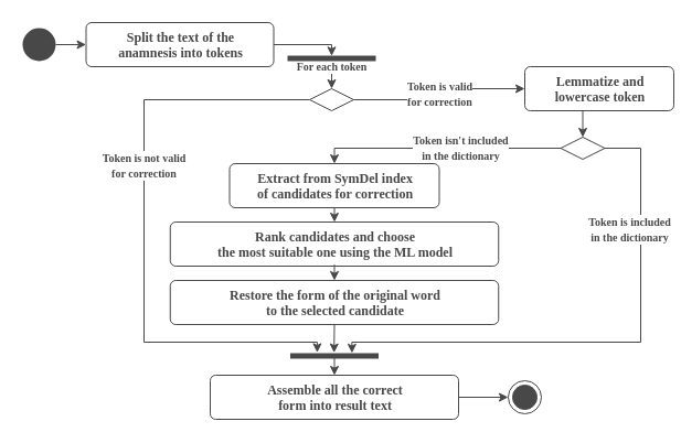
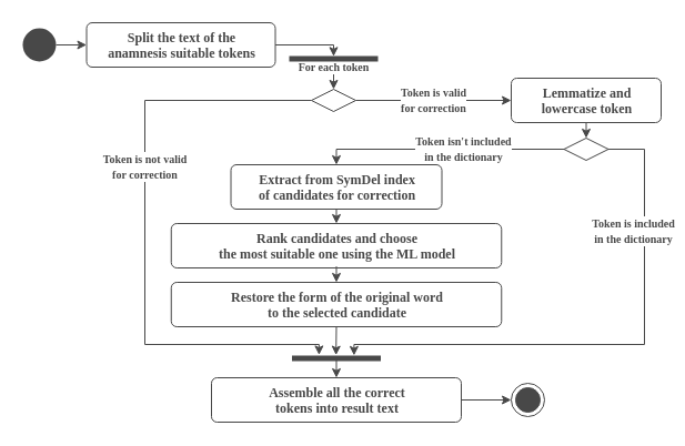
  <mxCell id="0" />
  <mxCell id="1" parent="0" />
  <mxCell id="2" style="edgeStyle=orthogonalEdgeStyle;rounded=0;orthogonalLoop=1;jettySize=auto;html=1;exitX=1;exitY=0.5;exitDx=0;exitDy=0;entryX=0;entryY=0.5;entryDx=0;entryDy=0;strokeColor=#484848;" parent="1" source="3" target="4" edge="1"><mxGeometry relative="1" as="geometry"><Array as="points" /><mxPoint x="247.5" y="144" as="targetPoint" /></mxGeometry></mxCell>
  <mxCell id="3" value="" style="ellipse;fillColor=#484848;strokeColor=none;" parent="1" vertex="1"><mxGeometry x="20" y="25" width="30" height="30" as="geometry" /></mxCell>
- <mxCell id="4" value="&lt;font color=&quot;#484848&quot;&gt;&lt;b&gt;Split the text of the &lt;br&gt;anamnesis into tokens&lt;/b&gt;&lt;/font&gt;" style="html=1;align=center;verticalAlign=top;rounded=1;absoluteArcSize=1;arcSize=10;dashed=0;fillColor=#FFFFFF;strokeColor=#484848;fontFamily=Montserrat Semibold;" parent="1" vertex="1"><mxGeometry x="77.5" y="20" width="170" height="40" as="geometry" /></mxCell>
+ <mxCell id="4" value="&lt;font color=&quot;#484848&quot;&gt;&lt;b&gt;Split the text of the &lt;br&gt;anamnesis suitable tokens&lt;/b&gt;&lt;/font&gt;" style="html=1;align=center;verticalAlign=top;rounded=1;absoluteArcSize=1;arcSize=10;dashed=0;fillColor=#FFFFFF;strokeColor=#484848;fontFamily=Montserrat Semibold;" parent="1" vertex="1"><mxGeometry x="77.5" y="20" width="170" height="40" as="geometry" /></mxCell>
  <mxCell id="5" value="&lt;b style=&quot;color: rgb(72 , 72 , 72) ; font-family: &amp;#34;montserrat&amp;#34; ; font-size: x-small ; font-style: normal ; letter-spacing: normal ; text-align: center ; text-indent: 0px ; text-transform: none ; word-spacing: 0px&quot;&gt;For each token&lt;/b&gt;" style="edgeStyle=orthogonalEdgeStyle;rounded=0;orthogonalLoop=1;jettySize=auto;html=1;strokeColor=#484848;exitX=1.031;exitY=0.5;exitDx=0;exitDy=0;exitPerimeter=0;fontFamily=Montserrat Semibold;entryX=0.5;entryY=0;entryDx=0;entryDy=0;" parent="1" source="17" target="21" edge="1"><mxGeometry x="-0.61" relative="1" as="geometry"><mxPoint x="135" y="90" as="sourcePoint" /><mxPoint x="150" y="60" as="targetPoint" /><Array as="points" /><mxPoint as="offset" /></mxGeometry></mxCell>
  <mxCell id="6" value="" style="rhombus;strokeColor=#484848;fillColor=#FFFFFF;aspect=fixed;direction=north;rotation=90;fontFamily=Montserrat Semibold;" parent="1" vertex="1"><mxGeometry x="517.5" y="114" width="20" height="40" as="geometry" /></mxCell>
  <mxCell id="7" value="&lt;b style=&quot;border-color: var(--border-color); color: rgb(72, 72, 72); font-family: montserrat; font-size: x-small;&quot;&gt;Token isn't included&lt;br style=&quot;border-color: var(--border-color);&quot;&gt;in the dictionary&lt;/b&gt;&lt;font color=&quot;#484848&quot; face=&quot;montserrat&quot; size=&quot;1&quot;&gt;&lt;b&gt;&lt;br&gt;&lt;/b&gt;&lt;/font&gt;" style="edgeStyle=orthogonalEdgeStyle;rounded=0;orthogonalLoop=1;jettySize=auto;html=1;strokeColor=#484848;exitX=0;exitY=0.5;exitDx=0;exitDy=0;entryX=0.5;entryY=0;entryDx=0;entryDy=0;fontFamily=Montserrat Semibold;" parent="1" source="6" target="9" edge="1"><mxGeometry x="-0.17" relative="1" as="geometry"><mxPoint x="145" y="330" as="sourcePoint" /><mxPoint x="210" y="360" as="targetPoint" /><Array as="points"><mxPoint x="303" y="134" /></Array><mxPoint as="offset" /></mxGeometry></mxCell>
  <mxCell id="8" value="&lt;b style=&quot;border-color: var(--border-color); color: rgb(72, 72, 72); font-family: montserrat; font-size: x-small;&quot;&gt;Token is included &lt;br&gt;in the dictionary&lt;/b&gt;" style="edgeStyle=orthogonalEdgeStyle;rounded=0;orthogonalLoop=1;jettySize=auto;html=1;strokeColor=#484848;exitX=1;exitY=0.5;exitDx=0;exitDy=0;entryX=-0.016;entryY=0.301;entryDx=0;entryDy=0;entryPerimeter=0;fontFamily=Montserrat Semibold;" parent="1" source="6" target="18" edge="1"><mxGeometry x="-0.558" y="-10" relative="1" as="geometry"><mxPoint x="165" y="370" as="sourcePoint" /><mxPoint x="80" y="390" as="targetPoint" /><Array as="points"><mxPoint x="580" y="134" /><mxPoint x="580" y="310" /><mxPoint x="318" y="310" /></Array><mxPoint as="offset" /></mxGeometry></mxCell>
  <mxCell id="9" value="&lt;font color=&quot;#484848&quot;&gt;&lt;b&gt;Extract from SymDel index &lt;br&gt;of candidates for correction&lt;/b&gt;&lt;/font&gt;" style="html=1;align=center;verticalAlign=top;rounded=1;absoluteArcSize=1;arcSize=10;dashed=0;fillColor=#FFFFFF;strokeColor=#484848;fontFamily=Montserrat Semibold;" parent="1" vertex="1"><mxGeometry x="207.5" y="148" width="190" height="40" as="geometry" /></mxCell>
  <mxCell id="10" value="&lt;font data-font-src=&quot;https://fonts.googleapis.com/css?family=Montserrat+Medium&quot; color=&quot;#484848&quot;&gt;&lt;b style=&quot;&quot;&gt;Rank candidates and choose &lt;br&gt;the most suitable one using the ML model&lt;/b&gt;&lt;/font&gt;" style="html=1;align=center;verticalAlign=top;rounded=1;absoluteArcSize=1;arcSize=10;dashed=0;fillColor=#FFFFFF;strokeColor=#484848;fontFamily=Montserrat Semibold;" parent="1" vertex="1"><mxGeometry x="153.75" y="201" width="297.5" height="40" as="geometry" /></mxCell>
  <mxCell id="11" value="" style="edgeStyle=orthogonalEdgeStyle;rounded=0;orthogonalLoop=1;jettySize=auto;html=1;strokeColor=#484848;exitX=0.5;exitY=1;exitDx=0;exitDy=0;entryX=0.5;entryY=0;entryDx=0;entryDy=0;fontFamily=Montserrat Semibold;" parent="1" source="9" target="10" edge="1"><mxGeometry x="-0.111" relative="1" as="geometry"><mxPoint x="165" y="370" as="sourcePoint" /><mxPoint x="220" y="413.5" as="targetPoint" /><Array as="points" /><mxPoint as="offset" /></mxGeometry></mxCell>
- <mxCell id="12" value="&lt;font color=&quot;#484848&quot;&gt;&lt;b&gt;Assemble all the correct &lt;br&gt;form into result text&lt;/b&gt;&lt;/font&gt;" style="html=1;align=center;verticalAlign=top;rounded=1;absoluteArcSize=1;arcSize=10;dashed=0;fillColor=#FFFFFF;strokeColor=#484848;fontFamily=Montserrat Semibold;" parent="1" vertex="1"><mxGeometry x="190" y="340" width="225" height="40" as="geometry" /></mxCell>
+ <mxCell id="12" value="&lt;font color=&quot;#484848&quot;&gt;&lt;b&gt;Assemble all the correct &lt;br&gt;tokens into result text&lt;/b&gt;&lt;/font&gt;" style="html=1;align=center;verticalAlign=top;rounded=1;absoluteArcSize=1;arcSize=10;dashed=0;fillColor=#FFFFFF;strokeColor=#484848;fontFamily=Montserrat Semibold;" parent="1" vertex="1"><mxGeometry x="190" y="340" width="225" height="40" as="geometry" /></mxCell>
  <mxCell id="13" value="" style="edgeStyle=orthogonalEdgeStyle;rounded=0;orthogonalLoop=1;jettySize=auto;html=1;strokeColor=#484848;exitX=0.5;exitY=1;exitDx=0;exitDy=0;entryX=0.5;entryY=0;entryDx=0;entryDy=0;fontFamily=Montserrat Semibold;" parent="1" source="10" target="25" edge="1"><mxGeometry x="-0.111" relative="1" as="geometry"><mxPoint x="220" y="445" as="sourcePoint" /><mxPoint x="170" y="550" as="targetPoint" /><Array as="points"><mxPoint x="303" y="240" /><mxPoint x="303" y="240" /></Array><mxPoint as="offset" /></mxGeometry></mxCell>
  <mxCell id="14" value="" style="ellipse;html=1;shape=endState;fillColor=#484848;strokeColor=#484848;fontFamily=Montserrat Semibold;" parent="1" vertex="1"><mxGeometry x="460" y="345" width="30" height="30" as="geometry" /></mxCell>
  <mxCell id="15" value="" style="edgeStyle=orthogonalEdgeStyle;rounded=0;orthogonalLoop=1;jettySize=auto;html=1;strokeColor=#484848;exitX=1;exitY=0.5;exitDx=0;exitDy=0;entryX=0;entryY=0.5;entryDx=0;entryDy=0;fontFamily=Montserrat Semibold;" parent="1" source="12" target="14" edge="1"><mxGeometry x="-0.111" relative="1" as="geometry"><mxPoint x="382.5" y="340" as="sourcePoint" /><mxPoint x="382.5" y="390" as="targetPoint" /><Array as="points" /><mxPoint as="offset" /></mxGeometry></mxCell>
  <mxCell id="16" value="" style="edgeStyle=orthogonalEdgeStyle;rounded=0;orthogonalLoop=1;jettySize=auto;html=1;strokeColor=#484848;exitX=1;exitY=0.5;exitDx=0;exitDy=0;entryX=0.063;entryY=0.5;entryDx=0;entryDy=0;entryPerimeter=0;fontFamily=Montserrat Semibold;" parent="1" source="4" target="17" edge="1"><mxGeometry x="-0.111" relative="1" as="geometry"><mxPoint x="180" y="120" as="sourcePoint" /><mxPoint x="135" y="80" as="targetPoint" /><Array as="points"><mxPoint x="300" y="40" /></Array><mxPoint as="offset" /></mxGeometry></mxCell>
  <mxCell id="17" value="" style="html=1;points=[];perimeter=orthogonalPerimeter;strokeColor=none;fillColor=#484848;direction=south;fontFamily=Montserrat Semibold;" parent="1" vertex="1"><mxGeometry x="260" y="50" width="80" height="5" as="geometry" /></mxCell>
  <mxCell id="18" value="" style="html=1;points=[];perimeter=orthogonalPerimeter;strokeColor=none;fillColor=#484848;direction=south;fontFamily=Montserrat Semibold;" parent="1" vertex="1"><mxGeometry x="262.5" y="320" width="80" height="5" as="geometry" /></mxCell>
  <mxCell id="19" value="" style="edgeStyle=orthogonalEdgeStyle;rounded=0;orthogonalLoop=1;jettySize=auto;html=1;strokeColor=#484848;entryX=0.5;entryY=0;entryDx=0;entryDy=0;exitX=0.874;exitY=0.5;exitDx=0;exitDy=0;exitPerimeter=0;fontFamily=Montserrat Semibold;" parent="1" source="18" target="12" edge="1"><mxGeometry x="-0.111" relative="1" as="geometry"><mxPoint x="302.5" y="330" as="sourcePoint" /><mxPoint x="332.5" y="337.42" as="targetPoint" /><Array as="points" /><mxPoint as="offset" /></mxGeometry></mxCell>
- <mxCell id="20" value="&lt;font color=&quot;#484848&quot;&gt;&lt;b&gt;Lemmatize and &lt;br&gt;lowercase token&lt;/b&gt;&lt;/font&gt;" style="html=1;align=center;verticalAlign=top;rounded=1;absoluteArcSize=1;arcSize=10;dashed=0;fillColor=#FFFFFF;strokeColor=#484848;fontFamily=Montserrat Semibold;" parent="1" vertex="1"><mxGeometry x="475" y="60" width="135" height="40" as="geometry" /></mxCell>
+ <mxCell id="20" value="&lt;font color=&quot;#484848&quot;&gt;&lt;b&gt;Lemmatize and &lt;br&gt;lowercase token&lt;/b&gt;&lt;/font&gt;" style="html=1;align=center;verticalAlign=top;rounded=1;absoluteArcSize=1;arcSize=10;dashed=0;fillColor=#FFFFFF;strokeColor=#484848;fontFamily=Montserrat Semibold;" parent="1" vertex="1"><mxGeometry x="460" y="70" width="135" height="40" as="geometry" /></mxCell>
  <mxCell id="21" value="" style="rhombus;strokeColor=#484848;fillColor=#FFFFFF;aspect=fixed;direction=north;rotation=90;fontFamily=Montserrat Semibold;" parent="1" vertex="1"><mxGeometry x="290" y="70" width="20" height="40" as="geometry" /></mxCell>
  <mxCell id="22" value="&lt;font size=&quot;1&quot; face=&quot;montserrat&quot; color=&quot;#484848&quot;&gt;&lt;b&gt;Token is not valid &lt;br&gt;for correction&lt;/b&gt;&lt;/font&gt;" style="edgeStyle=orthogonalEdgeStyle;rounded=0;orthogonalLoop=1;jettySize=auto;html=1;strokeColor=#484848;exitX=0;exitY=0.5;exitDx=0;exitDy=0;fontFamily=Montserrat Semibold;entryX=-0.111;entryY=0.695;entryDx=0;entryDy=0;entryPerimeter=0;" parent="1" source="21" target="18" edge="1"><mxGeometry x="-0.217" relative="1" as="geometry"><mxPoint x="125" y="240" as="sourcePoint" /><mxPoint x="120" y="550" as="targetPoint" /><Array as="points"><mxPoint x="130" y="90" /><mxPoint x="130" y="310" /><mxPoint x="287" y="310" /></Array><mxPoint as="offset" /></mxGeometry></mxCell>
  <mxCell id="23" value="&lt;font color=&quot;#484848&quot; face=&quot;montserrat&quot; size=&quot;1&quot;&gt;&lt;b&gt;Token is valid &lt;br&gt;for correction&lt;/b&gt;&lt;br&gt;&lt;/font&gt;" style="edgeStyle=orthogonalEdgeStyle;rounded=0;orthogonalLoop=1;jettySize=auto;html=1;strokeColor=#484848;exitX=1;exitY=0.5;exitDx=0;exitDy=0;fontFamily=Montserrat Semibold;entryX=0;entryY=0.5;entryDx=0;entryDy=0;" parent="1" source="21" target="20" edge="1"><mxGeometry relative="1" as="geometry"><mxPoint x="165" y="240" as="sourcePoint" /><mxPoint x="240" y="190" as="targetPoint" /><Array as="points" /><mxPoint as="offset" /></mxGeometry></mxCell>
  <mxCell id="24" value="&lt;font color=&quot;#484848&quot; face=&quot;montserrat&quot; size=&quot;1&quot;&gt;&lt;b&gt;&lt;br&gt;&lt;/b&gt;&lt;/font&gt;" style="edgeStyle=orthogonalEdgeStyle;rounded=0;orthogonalLoop=1;jettySize=auto;html=1;strokeColor=#484848;exitX=0.5;exitY=1;exitDx=0;exitDy=0;entryX=0.5;entryY=0;entryDx=0;entryDy=0;fontFamily=Montserrat Semibold;" parent="1" source="20" target="6" edge="1"><mxGeometry x="0.412" relative="1" as="geometry"><mxPoint x="165" y="240" as="sourcePoint" /><mxPoint x="215" y="405" as="targetPoint" /><Array as="points" /><mxPoint as="offset" /></mxGeometry></mxCell>
  <mxCell id="25" value="&lt;font color=&quot;#484848&quot;&gt;&lt;b&gt;Restore the form of the original word &lt;br&gt;to the selected candidate&lt;/b&gt;&lt;/font&gt;" style="html=1;align=center;verticalAlign=top;rounded=1;absoluteArcSize=1;arcSize=10;dashed=0;fillColor=#FFFFFF;strokeColor=#484848;fontFamily=Montserrat Semibold;" vertex="1" parent="1"><mxGeometry x="153.75" y="254" width="297.5" height="40" as="geometry" /></mxCell>
  <mxCell id="26" value="" style="rounded=0;orthogonalLoop=1;jettySize=auto;html=1;strokeColor=#484848;exitX=0.5;exitY=1;exitDx=0;exitDy=0;fontFamily=Montserrat Semibold;entryX=-0.072;entryY=0.504;entryDx=0;entryDy=0;entryPerimeter=0;" edge="1" parent="1" source="25" target="18"><mxGeometry x="-0.111" relative="1" as="geometry"><mxPoint x="313" y="334" as="sourcePoint" /><mxPoint x="300" y="310" as="targetPoint" /><mxPoint as="offset" /></mxGeometry></mxCell>
